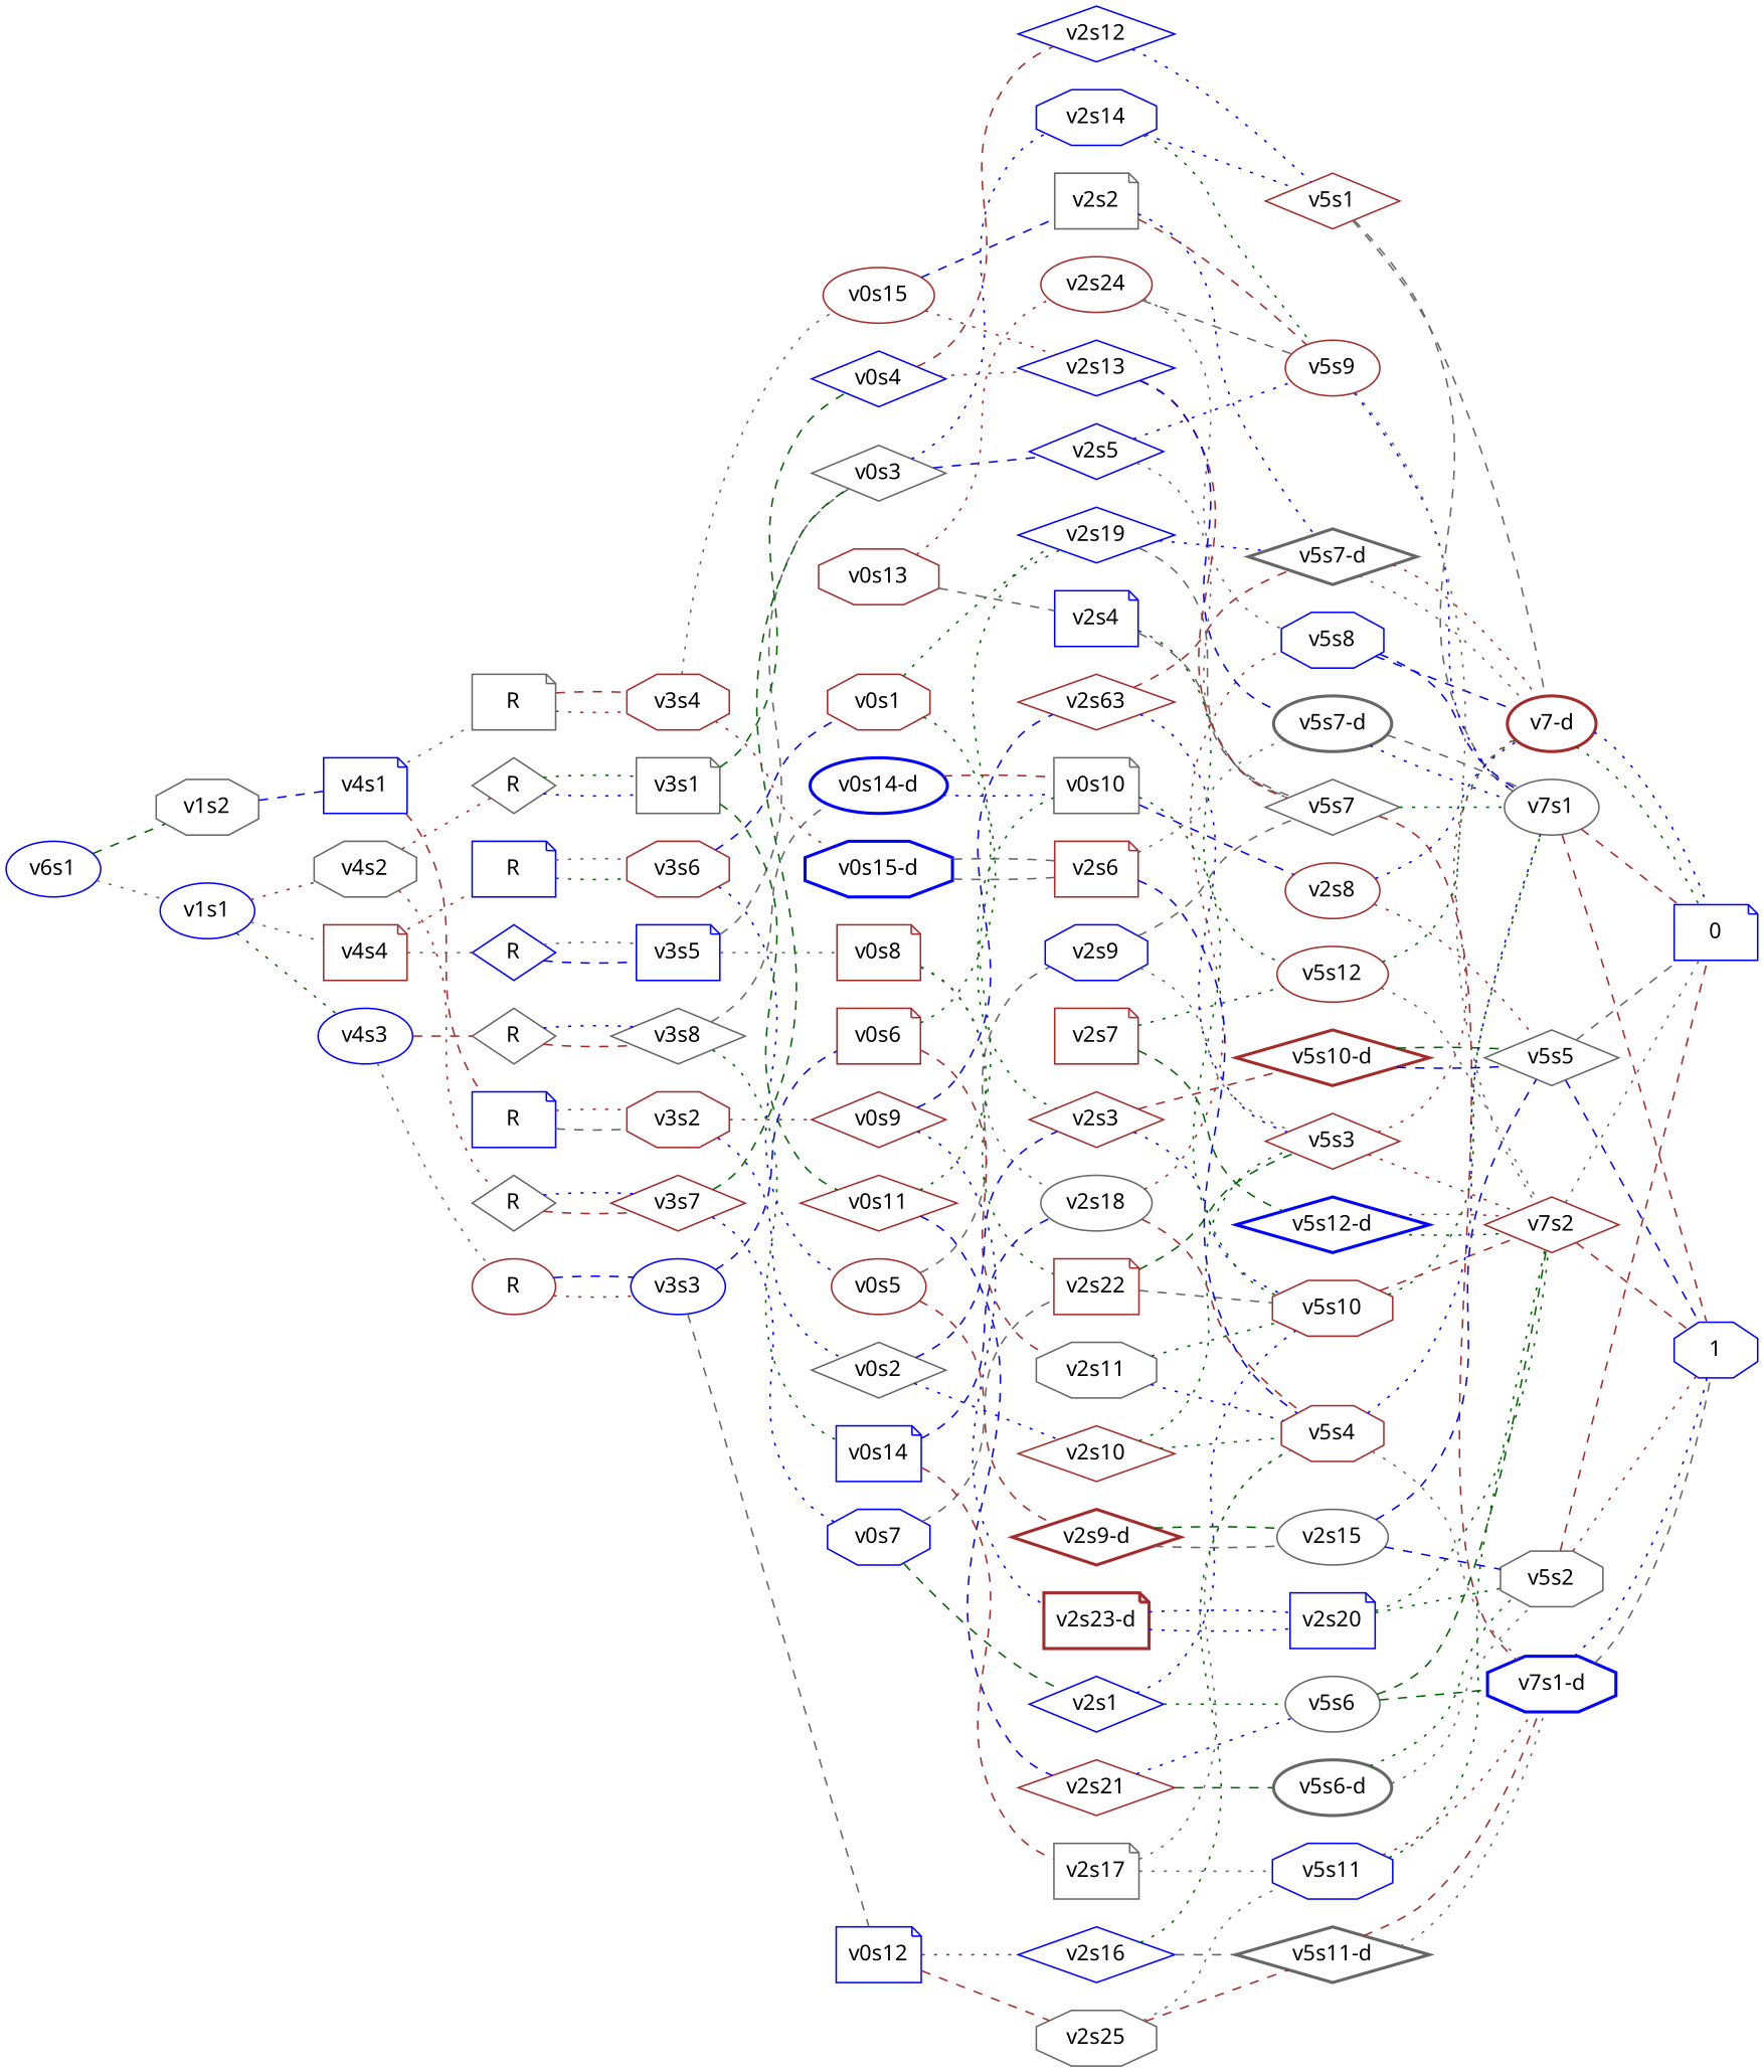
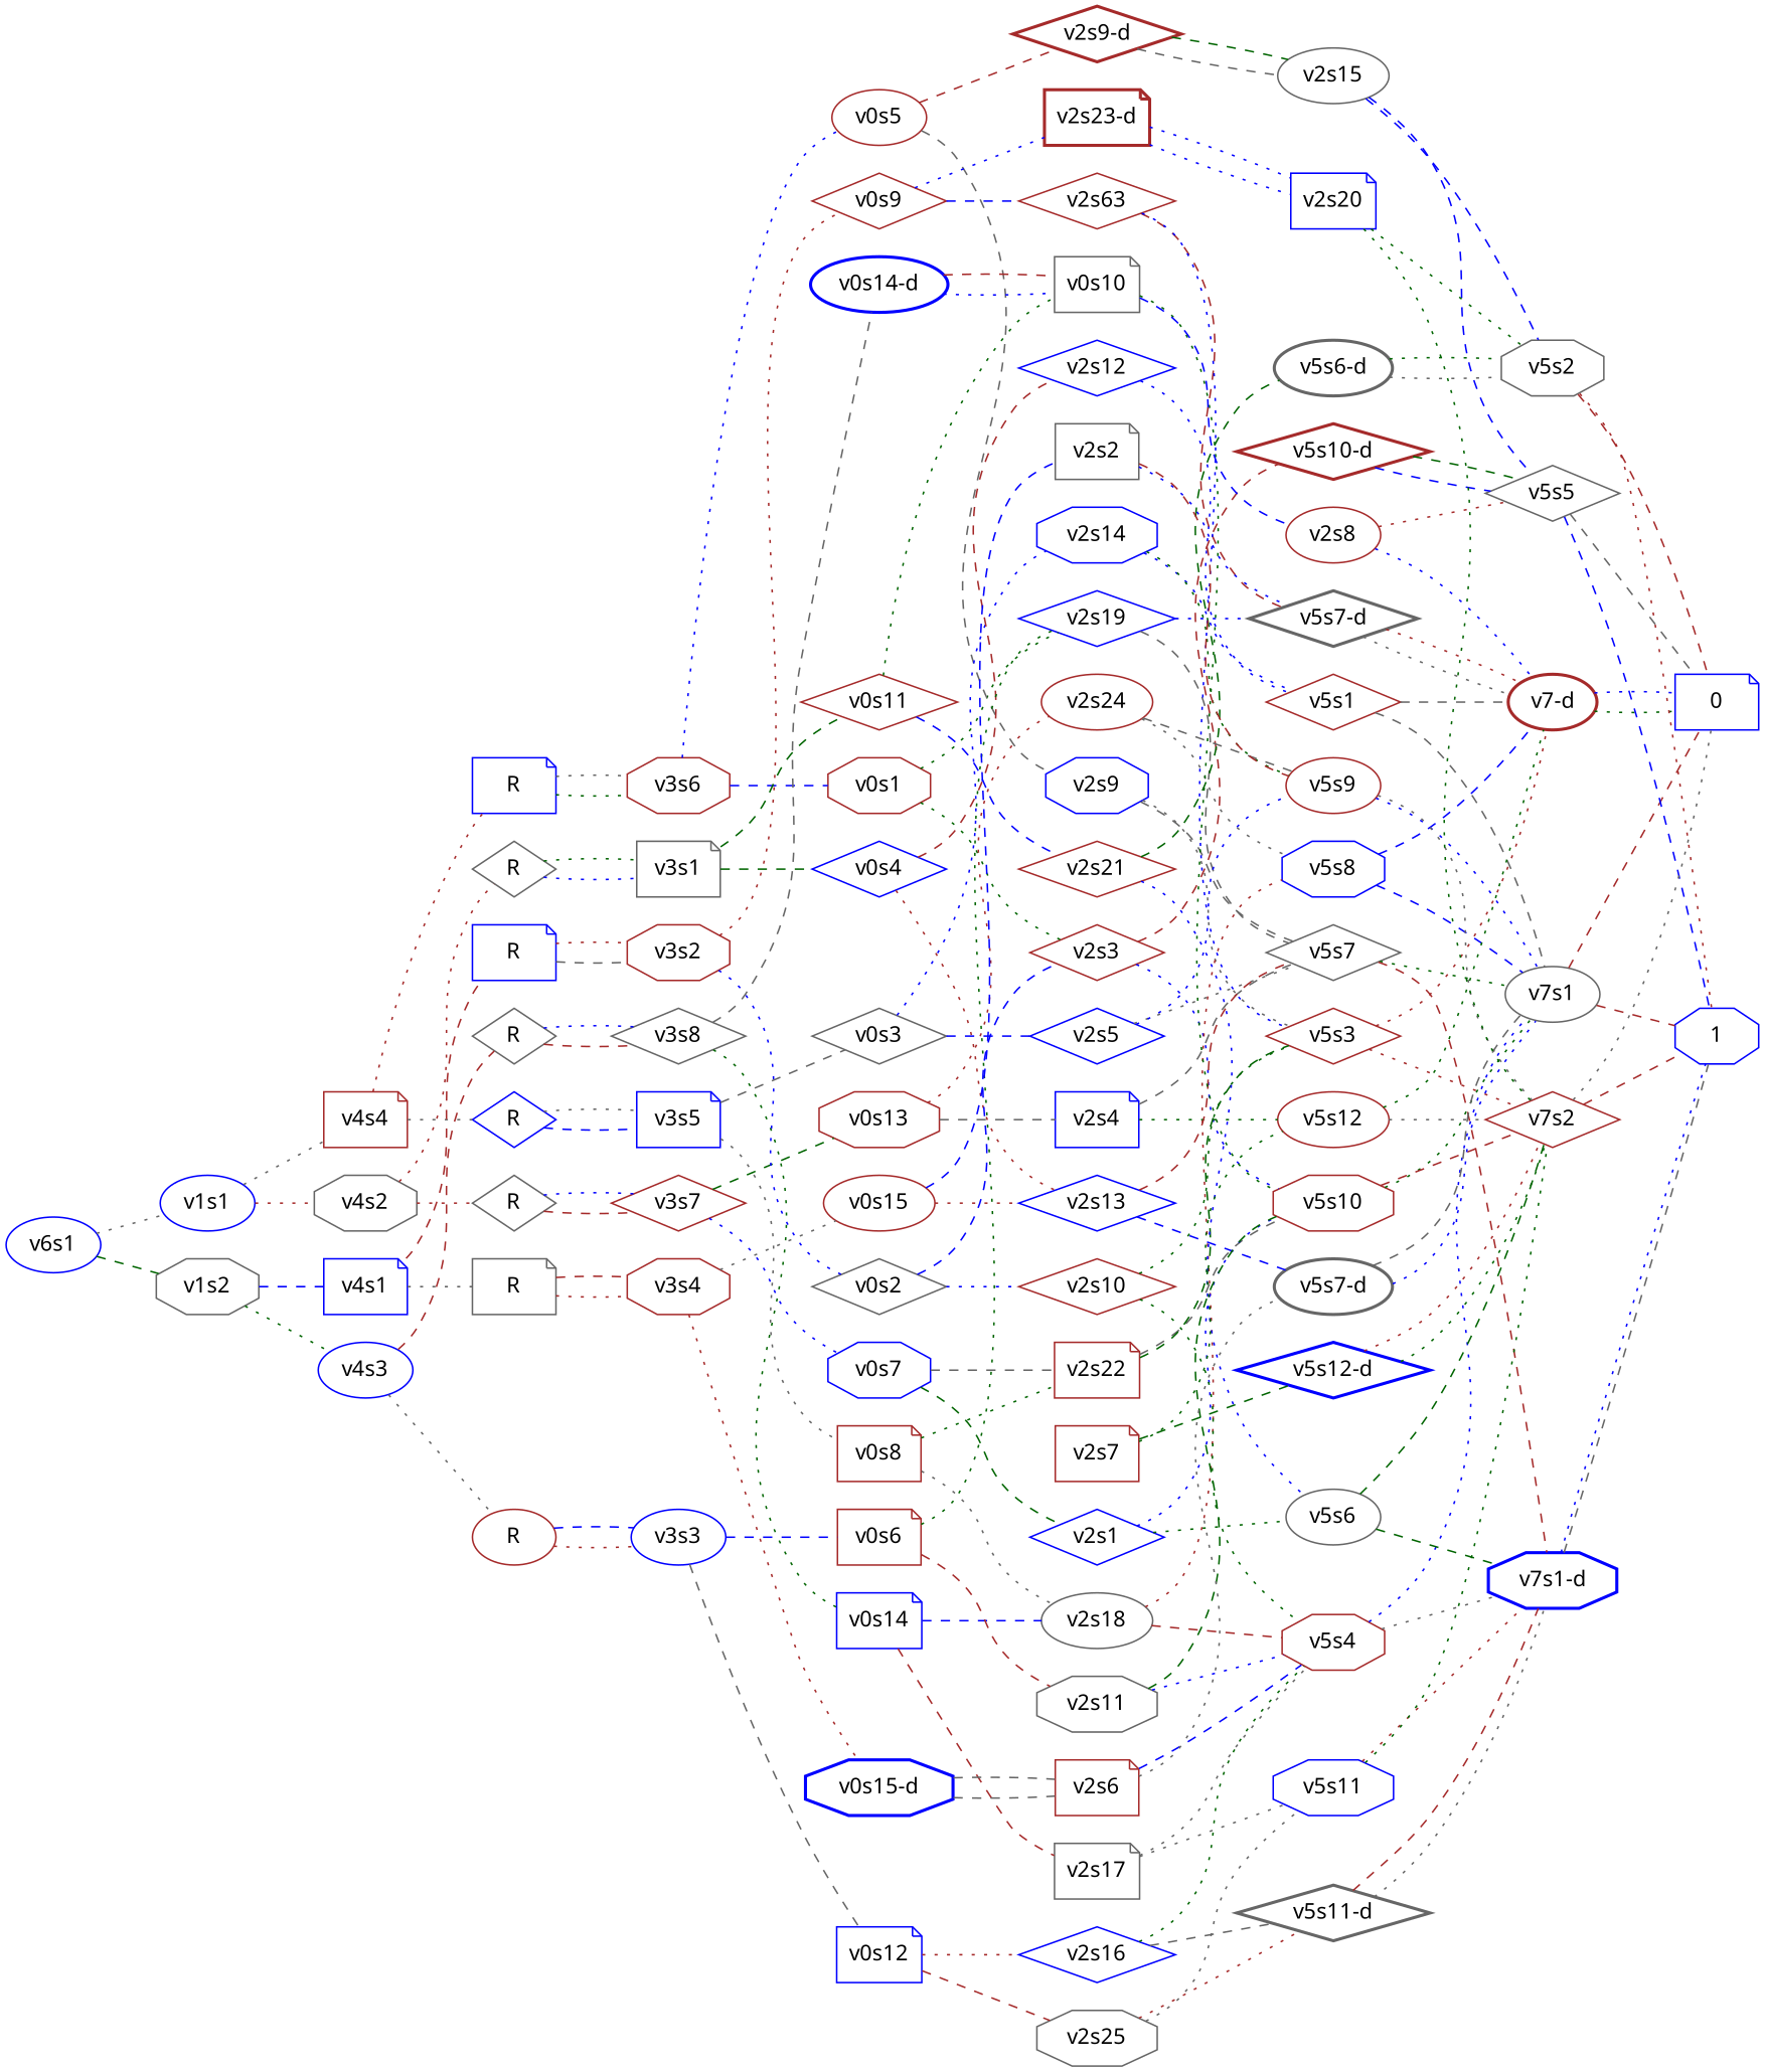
  graph {
    fontname="Noto Sans"
    rankdir=LR
    node [color=brown fontname="Noto Sans" shape=diamond]
    edge [color=blue fontname="Noto Sans" style=dotted]
    n1 [color=blue label=v6s1 shape=ellipse]
    n2 [color=blue label=v1s1 shape=ellipse]
    n3 [color=gray40 label=v1s2 shape=octagon]
    n4 [label=v4s4 shape=note]
    n5 [color=gray40 label=v4s2 shape=octagon]
    n6 [color=blue label=v4s3 shape=ellipse]
    n7 [color=blue label=v4s1 shape=note]
    n8 [color=blue label=R shape=note]
    n9 [color=blue label=R]
    n10 [color=gray40 label=R]
    n11 [color=gray40 label=R]
    n12 [color=gray40 label=R]
    n13 [label=R shape=ellipse]
    n14 [color=blue label=R shape=note]
    n15 [color=gray40 label=R shape=note]
    n16 [label=v3s6 shape=octagon]
    n17 [color=blue label=v3s5 shape=note]
    n18 [label=v3s7]
    n19 [color=gray40 label=v3s1 shape=note]
    n20 [label=v0s1 shape=octagon]
    n21 [label=v0s5 shape=ellipse]
    n22 [label=v0s8 shape=note]
    n23 [color=gray40 label=v0s3]
    n24 [color=blue label=v2s19]
    n25 [label=v2s3]
    n26 [label="v2s9-d" style=bold]
    n27 [color=blue label=v2s9 shape=octagon]
    n28 [color=gray40 label="v5s7-d" style=bold]
    n29 [color=gray40 label=v5s7]
    n30 [label="v5s10-d" style=bold]
    n31 [label=v5s10 shape=octagon]
    n32 [color=gray40 label=v2s15 shape=ellipse]
    n33 [label=v5s3]
    n34 [label="v7-d" shape=ellipse style=bold]
    n35 [color=gray40 label=v7s1 shape=ellipse]
    n36 [color=blue label="v7s1-d" shape=octagon style=bold]
    n37 [color=gray40 label=v5s5]
    n38 [label=v7s2]
    n39 [color=blue label=0 shape=note]
    n40 [color=blue label=1 shape=octagon]
    n41 [color=gray40 label=v5s2 shape=octagon]
    n42 [color=gray40 label=v2s18 shape=ellipse]
    n43 [label=v2s22 shape=note]
    n44 [color=blue label=v2s14 shape=octagon]
    n45 [color=blue label=v2s5]
    n46 [color=blue label=v5s8 shape=octagon]
    n47 [label=v5s4 shape=octagon]
    n48 [label=v5s1]
    n49 [label=v5s9 shape=ellipse]
    n50 [label=v0s13 shape=octagon]
    n51 [color=blue label=v0s7 shape=octagon]
    n52 [color=blue label=v0s4]
    n53 [label=v0s11]
    n54 [label=v2s24 shape=ellipse]
    n55 [color=blue label=v2s4 shape=note]
    n56 [color=blue label=v2s1]
    n57 [label=v5s12 shape=ellipse]
    n58 [color=gray40 label=v5s6 shape=ellipse]
    n59 [color=blue label=v2s13]
    n60 [color=blue label=v2s12]
    n61 [label=v2s21]
    n62 [color=gray40 label=v0s10 shape=note]
    n63 [color=gray40 label="v5s7-d" shape=ellipse style=bold]
    n64 [color=gray40 label="v5s6-d" shape=ellipse style=bold]
    n65 [label=v2s7 shape=note]
    n66 [color=blue label="v5s12-d" style=bold]
    n67 [color=gray40 label=v3s8]
    n68 [color=blue label=v3s3 shape=ellipse]
    n69 [label=v3s2 shape=octagon]
    n70 [label=v3s4 shape=octagon]
    n71 [color=blue label=v0s14 shape=note]
    n72 [color=blue label="v0s14-d" shape=ellipse style=bold]
    n73 [color=blue label=v0s12 shape=note]
    n74 [label=v0s6 shape=note]
    n75 [color=gray40 label=v2s17 shape=note]
    n76 [color=blue label=v5s11 shape=octagon]
    n77 [label=v2s8 shape=ellipse]
    n78 [color=gray40 label=v2s25 shape=octagon]
    n79 [color=blue label=v2s16]
    n80 [color=gray40 label=v2s11 shape=octagon]
    n81 [color=gray40 label="v5s11-d" style=bold]
    n82 [color=gray40 label=v0s2]
    n83 [label=v0s9]
    n84 [label=v0s15 shape=ellipse]
    n85 [color=blue label="v0s15-d" shape=octagon style=bold]
    n86 [label=v2s10]
    n87 [label=v2s63]
    n88 [label="v2s23-d" shape=note style=bold]
    n89 [color=blue label=v2s20 shape=note]
    n90 [color=gray40 label=v2s2 shape=note]
    n91 [label=v2s6 shape=note]
    n1 -- n2 [color=gray40]
    n1 -- n3 [color=darkgreen style=dashed]
    n2 -- n4 [color=gray40]
    n2 -- n5 [color=brown]
-   n2 -- n6 [color=darkgreen]
+   n3 -- n6 [color=darkgreen]
    n3 -- n7 [style=dashed]
    n4 -- n8 [color=brown]
    n4 -- n9 [color=gray40]
    n5 -- n10 [color=brown]
    n5 -- n11 [color=brown]
    n6 -- n12 [color=brown style=dashed]
    n6 -- n13 [color=gray40]
    n7 -- n14 [color=brown style=dashed]
    n7 -- n15 [color=gray40]
    n8 -- n16 [color=darkgreen]
    n8 -- n16 [color=gray40]
    n9 -- n17 [style=dashed]
    n9 -- n17 [color=gray40]
    n10 -- n18 [color=brown style=dashed]
    n10 -- n18
    n11 -- n19
    n11 -- n19 [color=darkgreen]
    n12 -- n67 [color=brown style=dashed]
    n12 -- n67
    n13 -- n68 [color=brown]
    n13 -- n68 [style=dashed]
    n14 -- n69 [color=gray40 style=dashed]
    n14 -- n69 [color=brown]
    n15 -- n70 [color=brown]
    n15 -- n70 [color=brown style=dashed]
    n16 -- n20 [style=dashed]
    n16 -- n21
    n17 -- n22 [color=gray40]
    n17 -- n23 [color=gray40 style=dashed]
-   n18 -- n23 [color=darkgreen style=dashed]
+   n18 -- n50 [color=darkgreen style=dashed]
    n18 -- n51
    n19 -- n52 [color=darkgreen style=dashed]
    n19 -- n53 [color=darkgreen style=dashed]
    n20 -- n24 [color=darkgreen]
    n20 -- n25 [color=darkgreen]
    n21 -- n26 [color=brown style=dashed]
    n21 -- n27 [color=gray40 style=dashed]
    n22 -- n42 [color=gray40]
    n22 -- n43 [color=darkgreen]
    n23 -- n44
    n23 -- n45 [style=dashed]
    n24 -- n28
    n24 -- n29 [color=gray40 style=dashed]
    n25 -- n30 [color=brown style=dashed]
    n25 -- n31
    n26 -- n32 [color=gray40 style=dashed]
    n26 -- n32 [color=darkgreen style=dashed]
    n27 -- n29 [color=gray40 style=dashed]
    n27 -- n33 [color=gray40]
    n28 -- n34 [color=gray40]
    n28 -- n34 [color=brown]
    n29 -- n35 [color=darkgreen]
    n29 -- n36 [color=brown style=dashed]
    n30 -- n37 [style=dashed]
    n30 -- n37 [color=darkgreen style=dashed]
    n31 -- n35 [color=darkgreen]
    n31 -- n38 [color=brown style=dashed]
    n32 -- n37 [style=dashed]
    n32 -- n41 [style=dashed]
    n33 -- n34 [color=brown]
    n33 -- n38 [color=brown]
    n34 -- n39 [color=darkgreen]
    n34 -- n39
    n35 -- n39 [color=brown style=dashed]
    n35 -- n40 [color=brown style=dashed]
    n36 -- n40 [color=gray40 style=dashed]
    n36 -- n40
    n37 -- n39 [color=gray40 style=dashed]
    n37 -- n40 [style=dashed]
    n38 -- n39 [color=gray40]
    n38 -- n40 [color=brown style=dashed]
    n41 -- n39 [color=brown style=dashed]
    n41 -- n40 [color=brown]
    n42 -- n46 [color=brown]
    n42 -- n47 [color=brown style=dashed]
    n43 -- n31 [color=gray40 style=dashed]
    n43 -- n33 [color=darkgreen style=dashed]
    n44 -- n48
    n44 -- n49 [color=darkgreen]
    n45 -- n29 [color=gray40]
    n45 -- n49
    n46 -- n34 [style=dashed]
    n46 -- n35 [style=dashed]
    n47 -- n35
    n47 -- n36 [color=gray40]
    n48 -- n34 [color=gray40 style=dashed]
    n48 -- n35 [color=gray40 style=dashed]
    n49 -- n35
    n49 -- n38 [color=gray40]
    n50 -- n54 [color=brown]
    n50 -- n55 [color=gray40 style=dashed]
    n51 -- n43 [color=gray40 style=dashed]
    n51 -- n56 [color=darkgreen style=dashed]
    n52 -- n59 [color=brown]
    n52 -- n60 [color=brown style=dashed]
    n53 -- n61 [style=dashed]
    n53 -- n62 [color=darkgreen]
    n54 -- n46 [color=gray40]
    n54 -- n49 [color=gray40 style=dashed]
    n55 -- n29 [color=gray40 style=dashed]
    n55 -- n57 [color=darkgreen]
    n56 -- n31
    n56 -- n58 [color=darkgreen]
    n57 -- n34 [color=darkgreen]
    n57 -- n38 [color=gray40]
    n58 -- n36 [color=darkgreen style=dashed]
    n58 -- n38 [color=darkgreen style=dashed]
    n59 -- n29 [color=brown style=dashed]
    n59 -- n63 [style=dashed]
    n60 -- n48
    n61 -- n58
    n61 -- n64 [color=darkgreen style=dashed]
    n62 -- n31 [color=darkgreen]
    n62 -- n77 [style=dashed]
    n63 -- n35
    n63 -- n35 [color=gray40 style=dashed]
    n64 -- n41 [color=gray40]
    n64 -- n41 [color=darkgreen]
    n65 -- n57 [color=darkgreen]
    n65 -- n66 [color=darkgreen style=dashed]
    n66 -- n38 [color=darkgreen]
    n66 -- n38 [color=brown]
    n67 -- n71 [color=darkgreen]
    n67 -- n72 [color=gray40 style=dashed]
    n68 -- n73 [color=gray40 style=dashed]
    n68 -- n74 [style=dashed]
    n69 -- n82
    n69 -- n83 [color=brown]
    n70 -- n84 [color=gray40]
    n70 -- n85 [color=brown]
    n71 -- n42 [style=dashed]
    n71 -- n75 [color=brown style=dashed]
    n72 -- n62
    n72 -- n62 [color=brown style=dashed]
    n73 -- n78 [color=brown style=dashed]
    n73 -- n79 [color=brown]
    n74 -- n24 [color=darkgreen]
    n74 -- n80 [color=brown style=dashed]
    n75 -- n47 [color=gray40]
    n75 -- n76 [color=gray40]
    n76 -- n36 [color=brown]
    n76 -- n38 [color=darkgreen]
    n77 -- n34
    n77 -- n37 [color=brown]
    n78 -- n76 [color=gray40]
-   n78 -- n81 [color=brown style=dashed]
+   n78 -- n81 [color=brown]
    n79 -- n47 [color=darkgreen]
    n79 -- n81 [color=gray40 style=dashed]
-   n80 -- n31 [color=darkgreen]
+   n80 -- n31 [color=darkgreen style=dashed]
    n80 -- n47
    n81 -- n36 [color=gray40]
    n81 -- n36 [color=brown style=dashed]
    n82 -- n25 [style=dashed]
    n82 -- n86
    n83 -- n87 [style=dashed]
    n83 -- n88
    n84 -- n59 [color=brown]
    n84 -- n90 [style=dashed]
    n85 -- n91 [color=gray40 style=dashed]
    n85 -- n91 [color=gray40 style=dashed]
    n86 -- n33 [color=darkgreen]
    n86 -- n47 [color=darkgreen]
    n87 -- n28 [color=brown style=dashed]
    n87 -- n33
    n88 -- n89
    n88 -- n89
    n89 -- n38 [color=darkgreen]
    n89 -- n41 [color=darkgreen]
    n90 -- n28
    n90 -- n49 [color=brown style=dashed]
    n91 -- n47 [style=dashed]
    n91 -- n63 [color=gray40]
  }
